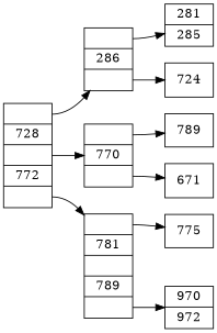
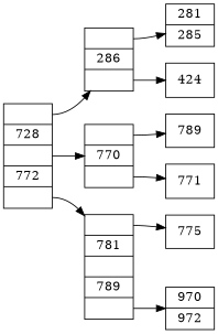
  digraph {
    rankdir=LR
    node [shape=record]
    edge [tailport=C1]
    n1 [label="<C1>|728|<C2>|772|<C3>"]
    n2 [label="<C1>|286|<C2>"]
    n3 [label="<C1>|770|<C2>"]
    n4 [label="<C1>|781|<C2>|789|<C3>"]
    n5 [label="281|285"]
-   n6 [label=724]
+   n6 [label=424]
    n7 [label=789]
-   n8 [label=671]
+   n8 [label=771]
    n9 [label=775]
    n10 [label="970|972"]
    n1 -> n2
    n1 -> n3 [tailport=C2]
    n1 -> n4 [tailport=C3]
    n2 -> n5
    n2 -> n6 [tailport=C2]
    n3 -> n7
    n3 -> n8 [tailport=C2]
    n4 -> n9
    n4 -> n10 [tailport=C3]
  }
